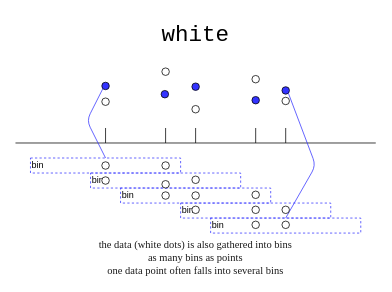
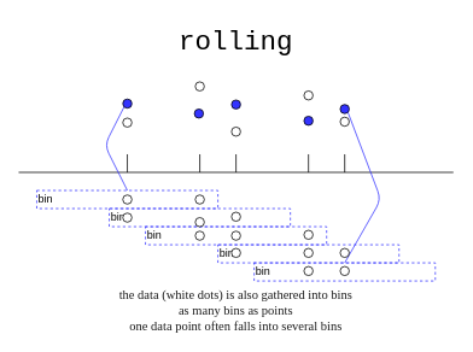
  <mxCell id="0" />
  <mxCell id="1" parent="0" />
  <mxCell id="2" value="" style="endArrow=none;html=1;" parent="1" edge="1"><mxGeometry width="50" height="50" relative="1" as="geometry"><mxPoint x="20" y="190" as="sourcePoint" /><mxPoint x="500" y="190" as="targetPoint" /></mxGeometry></mxCell>
  <mxCell id="3" value="" style="ellipse;whiteSpace=wrap;html=1;" parent="1" vertex="1"><mxGeometry x="335" y="100" width="10" height="10" as="geometry" /></mxCell>
  <mxCell id="4" value="" style="endArrow=none;html=1;" parent="1" edge="1"><mxGeometry width="50" height="50" relative="1" as="geometry"><mxPoint x="220" y="190" as="sourcePoint" /><mxPoint x="220" y="170" as="targetPoint" /></mxGeometry></mxCell>
  <mxCell id="5" value="" style="endArrow=none;html=1;" parent="1" edge="1"><mxGeometry width="50" height="50" relative="1" as="geometry"><mxPoint x="340" y="190" as="sourcePoint" /><mxPoint x="340" y="170" as="targetPoint" /></mxGeometry></mxCell>
  <mxCell id="6" value="" style="ellipse;whiteSpace=wrap;html=1;" parent="1" vertex="1"><mxGeometry x="135" y="130" width="10" height="10" as="geometry" /></mxCell>
  <mxCell id="7" value="" style="ellipse;whiteSpace=wrap;html=1;" parent="1" vertex="1"><mxGeometry x="255" y="140" width="10" height="10" as="geometry" /></mxCell>
  <mxCell id="8" value="bin" style="text;html=1;strokeColor=#3333FF;fillColor=none;align=left;verticalAlign=middle;whiteSpace=wrap;rounded=0;dashed=1;" parent="1" vertex="1"><mxGeometry x="40" y="210" width="200" height="20" as="geometry" /></mxCell>
- <mxCell id="9" value="&lt;font face=&quot;Courier New&quot; style=&quot;font-size: 30px&quot;&gt;white&lt;/font&gt;" style="text;html=1;strokeColor=none;fillColor=none;align=center;verticalAlign=middle;whiteSpace=wrap;rounded=0;dashed=1;" parent="1" vertex="1"><mxGeometry x="180" y="20" width="160" height="50" as="geometry" /></mxCell>
+ <mxCell id="9" value="&lt;font face=&quot;Courier New&quot; style=&quot;font-size: 30px&quot;&gt;rolling&lt;/font&gt;" style="text;html=1;strokeColor=none;fillColor=none;align=center;verticalAlign=middle;whiteSpace=wrap;rounded=0;dashed=1;" parent="1" vertex="1"><mxGeometry x="180" y="20" width="160" height="50" as="geometry" /></mxCell>
  <mxCell id="10" value="the data (white dots) is also gathered into bins&#10;as many bins as points&#10;one data point often falls into several bins" style="text;strokeColor=none;fillColor=none;align=center;verticalAlign=middle;whiteSpace=wrap;rounded=0;dashed=1;fontFamily=Comic Sans MS;fontSize=14;fontColor=#1A1A1A;" parent="1" vertex="1"><mxGeometry x="55" y="320" width="410" height="47" as="geometry" /></mxCell>
  <mxCell id="11" value="" style="endArrow=none;html=1;" edge="1" parent="1"><mxGeometry width="50" height="50" relative="1" as="geometry"><mxPoint x="140" y="190" as="sourcePoint" /><mxPoint x="140" y="170" as="targetPoint" /></mxGeometry></mxCell>
  <mxCell id="12" value="" style="endArrow=none;html=1;" edge="1" parent="1"><mxGeometry width="50" height="50" relative="1" as="geometry"><mxPoint x="260" y="190" as="sourcePoint" /><mxPoint x="260" y="170" as="targetPoint" /></mxGeometry></mxCell>
  <mxCell id="13" value="" style="endArrow=none;html=1;" edge="1" parent="1"><mxGeometry width="50" height="50" relative="1" as="geometry"><mxPoint x="380" y="190" as="sourcePoint" /><mxPoint x="380" y="170" as="targetPoint" /></mxGeometry></mxCell>
  <mxCell id="14" value="" style="ellipse;whiteSpace=wrap;html=1;" vertex="1" parent="1"><mxGeometry x="375" y="129" width="10" height="10" as="geometry" /></mxCell>
  <mxCell id="15" value="" style="ellipse;whiteSpace=wrap;html=1;" vertex="1" parent="1"><mxGeometry x="215" y="90" width="10" height="10" as="geometry" /></mxCell>
  <mxCell id="16" value="" style="ellipse;whiteSpace=wrap;html=1;fillColor=#3333FF;" vertex="1" parent="1"><mxGeometry x="335" y="128" width="10" height="10" as="geometry" /></mxCell>
  <mxCell id="17" value="" style="ellipse;whiteSpace=wrap;html=1;fillColor=#3333FF;" vertex="1" parent="1"><mxGeometry x="375" y="115" width="10" height="10" as="geometry" /></mxCell>
  <mxCell id="18" value="" style="ellipse;whiteSpace=wrap;html=1;fillColor=#3333FF;" vertex="1" parent="1"><mxGeometry x="135" y="109" width="10" height="10" as="geometry" /></mxCell>
  <mxCell id="19" value="" style="ellipse;whiteSpace=wrap;html=1;fillColor=#3333FF;" vertex="1" parent="1"><mxGeometry x="214" y="120" width="10" height="10" as="geometry" /></mxCell>
  <mxCell id="20" value="" style="ellipse;whiteSpace=wrap;html=1;fillColor=#3333FF;" vertex="1" parent="1"><mxGeometry x="255" y="110" width="10" height="10" as="geometry" /></mxCell>
  <mxCell id="21" value="" style="endArrow=none;html=1;exitX=0;exitY=0;exitDx=0;exitDy=0;strokeColor=#3333FF;entryX=0;entryY=1;entryDx=0;entryDy=0;" edge="1" parent="1" target="18"><mxGeometry width="50" height="50" relative="1" as="geometry"><mxPoint x="140" y="210" as="sourcePoint" /><mxPoint x="136.464" y="118.536" as="targetPoint" /><Array as="points"><mxPoint x="115" y="160" /></Array></mxGeometry></mxCell>
  <mxCell id="22" value="" style="endArrow=none;html=1;exitX=0;exitY=0;exitDx=0;exitDy=0;strokeColor=#3333FF;entryX=1;entryY=1;entryDx=0;entryDy=0;" edge="1" parent="1" target="17"><mxGeometry width="50" height="50" relative="1" as="geometry"><mxPoint x="380" y="290" as="sourcePoint" /><mxPoint x="374.37" y="136.34" as="targetPoint" /><Array as="points"><mxPoint x="420" y="220" /></Array></mxGeometry></mxCell>
  <mxCell id="23" value="bin" style="text;html=1;strokeColor=#3333FF;fillColor=none;align=left;verticalAlign=middle;whiteSpace=wrap;rounded=0;dashed=1;" vertex="1" parent="1"><mxGeometry x="120" y="230" width="200" height="20" as="geometry" /></mxCell>
  <mxCell id="24" value="bin" style="text;html=1;strokeColor=#3333FF;fillColor=none;align=left;verticalAlign=middle;whiteSpace=wrap;rounded=0;dashed=1;" vertex="1" parent="1"><mxGeometry x="160" y="250" width="200" height="20" as="geometry" /></mxCell>
  <mxCell id="25" value="bin" style="text;html=1;strokeColor=#3333FF;fillColor=none;align=left;verticalAlign=middle;whiteSpace=wrap;rounded=0;dashed=1;" vertex="1" parent="1"><mxGeometry x="240" y="270" width="200" height="20" as="geometry" /></mxCell>
  <mxCell id="26" value="bin" style="text;html=1;strokeColor=#3333FF;fillColor=none;align=left;verticalAlign=middle;whiteSpace=wrap;rounded=0;dashed=1;" vertex="1" parent="1"><mxGeometry x="280" y="290" width="200" height="20" as="geometry" /></mxCell>
  <mxCell id="27" value="" style="ellipse;whiteSpace=wrap;html=1;" vertex="1" parent="1"><mxGeometry x="135" y="215" width="10" height="10" as="geometry" /></mxCell>
  <mxCell id="28" value="" style="ellipse;whiteSpace=wrap;html=1;" vertex="1" parent="1"><mxGeometry x="215" y="215" width="10" height="10" as="geometry" /></mxCell>
  <mxCell id="29" value="" style="ellipse;whiteSpace=wrap;html=1;" vertex="1" parent="1"><mxGeometry x="135" y="235" width="10" height="10" as="geometry" /></mxCell>
  <mxCell id="30" value="" style="ellipse;whiteSpace=wrap;html=1;" vertex="1" parent="1"><mxGeometry x="215" y="240" width="10" height="10" as="geometry" /></mxCell>
  <mxCell id="31" value="" style="ellipse;whiteSpace=wrap;html=1;" vertex="1" parent="1"><mxGeometry x="215" y="255" width="10" height="10" as="geometry" /></mxCell>
  <mxCell id="32" value="" style="ellipse;whiteSpace=wrap;html=1;" vertex="1" parent="1"><mxGeometry x="255" y="255" width="10" height="10" as="geometry" /></mxCell>
  <mxCell id="33" value="" style="ellipse;whiteSpace=wrap;html=1;" vertex="1" parent="1"><mxGeometry x="255" y="234" width="10" height="10" as="geometry" /></mxCell>
  <mxCell id="34" value="" style="ellipse;whiteSpace=wrap;html=1;" vertex="1" parent="1"><mxGeometry x="255" y="274" width="10" height="10" as="geometry" /></mxCell>
  <mxCell id="35" value="" style="ellipse;whiteSpace=wrap;html=1;" vertex="1" parent="1"><mxGeometry x="335" y="274" width="10" height="10" as="geometry" /></mxCell>
  <mxCell id="36" value="" style="ellipse;whiteSpace=wrap;html=1;" vertex="1" parent="1"><mxGeometry x="335" y="254" width="10" height="10" as="geometry" /></mxCell>
  <mxCell id="37" value="" style="ellipse;whiteSpace=wrap;html=1;" vertex="1" parent="1"><mxGeometry x="335" y="294" width="10" height="10" as="geometry" /></mxCell>
  <mxCell id="38" value="" style="ellipse;whiteSpace=wrap;html=1;" vertex="1" parent="1"><mxGeometry x="375" y="294" width="10" height="10" as="geometry" /></mxCell>
  <mxCell id="39" value="" style="ellipse;whiteSpace=wrap;html=1;" vertex="1" parent="1"><mxGeometry x="375" y="274" width="10" height="10" as="geometry" /></mxCell>
